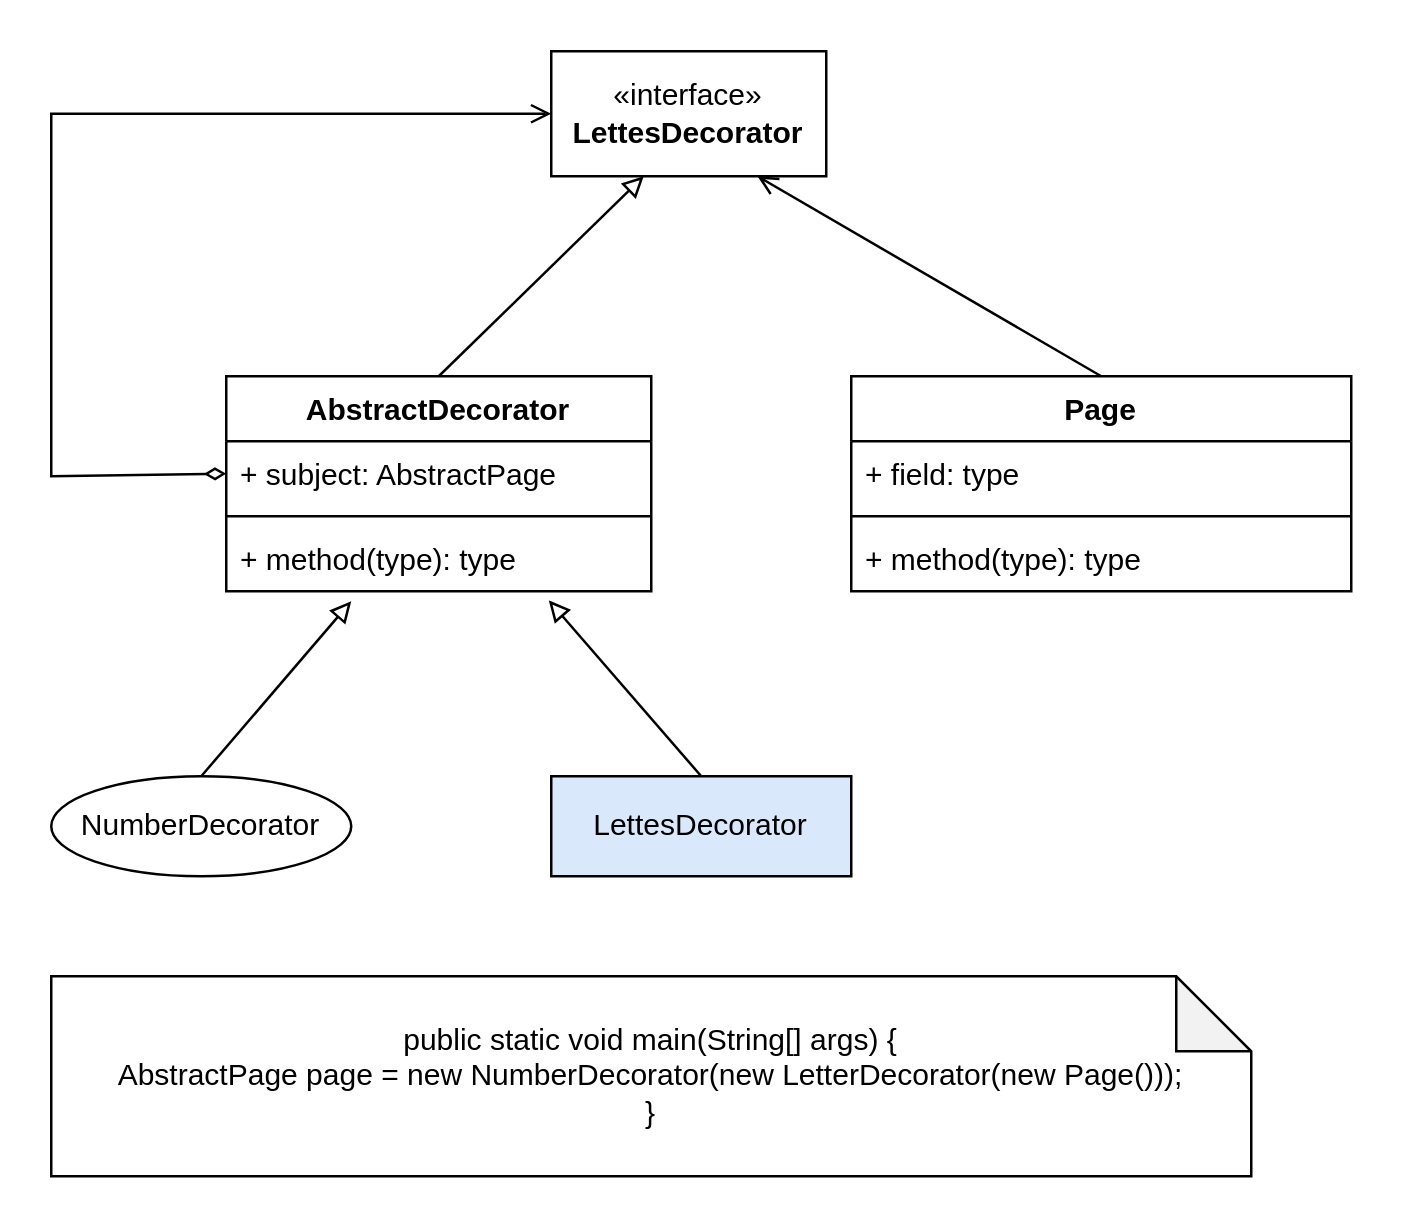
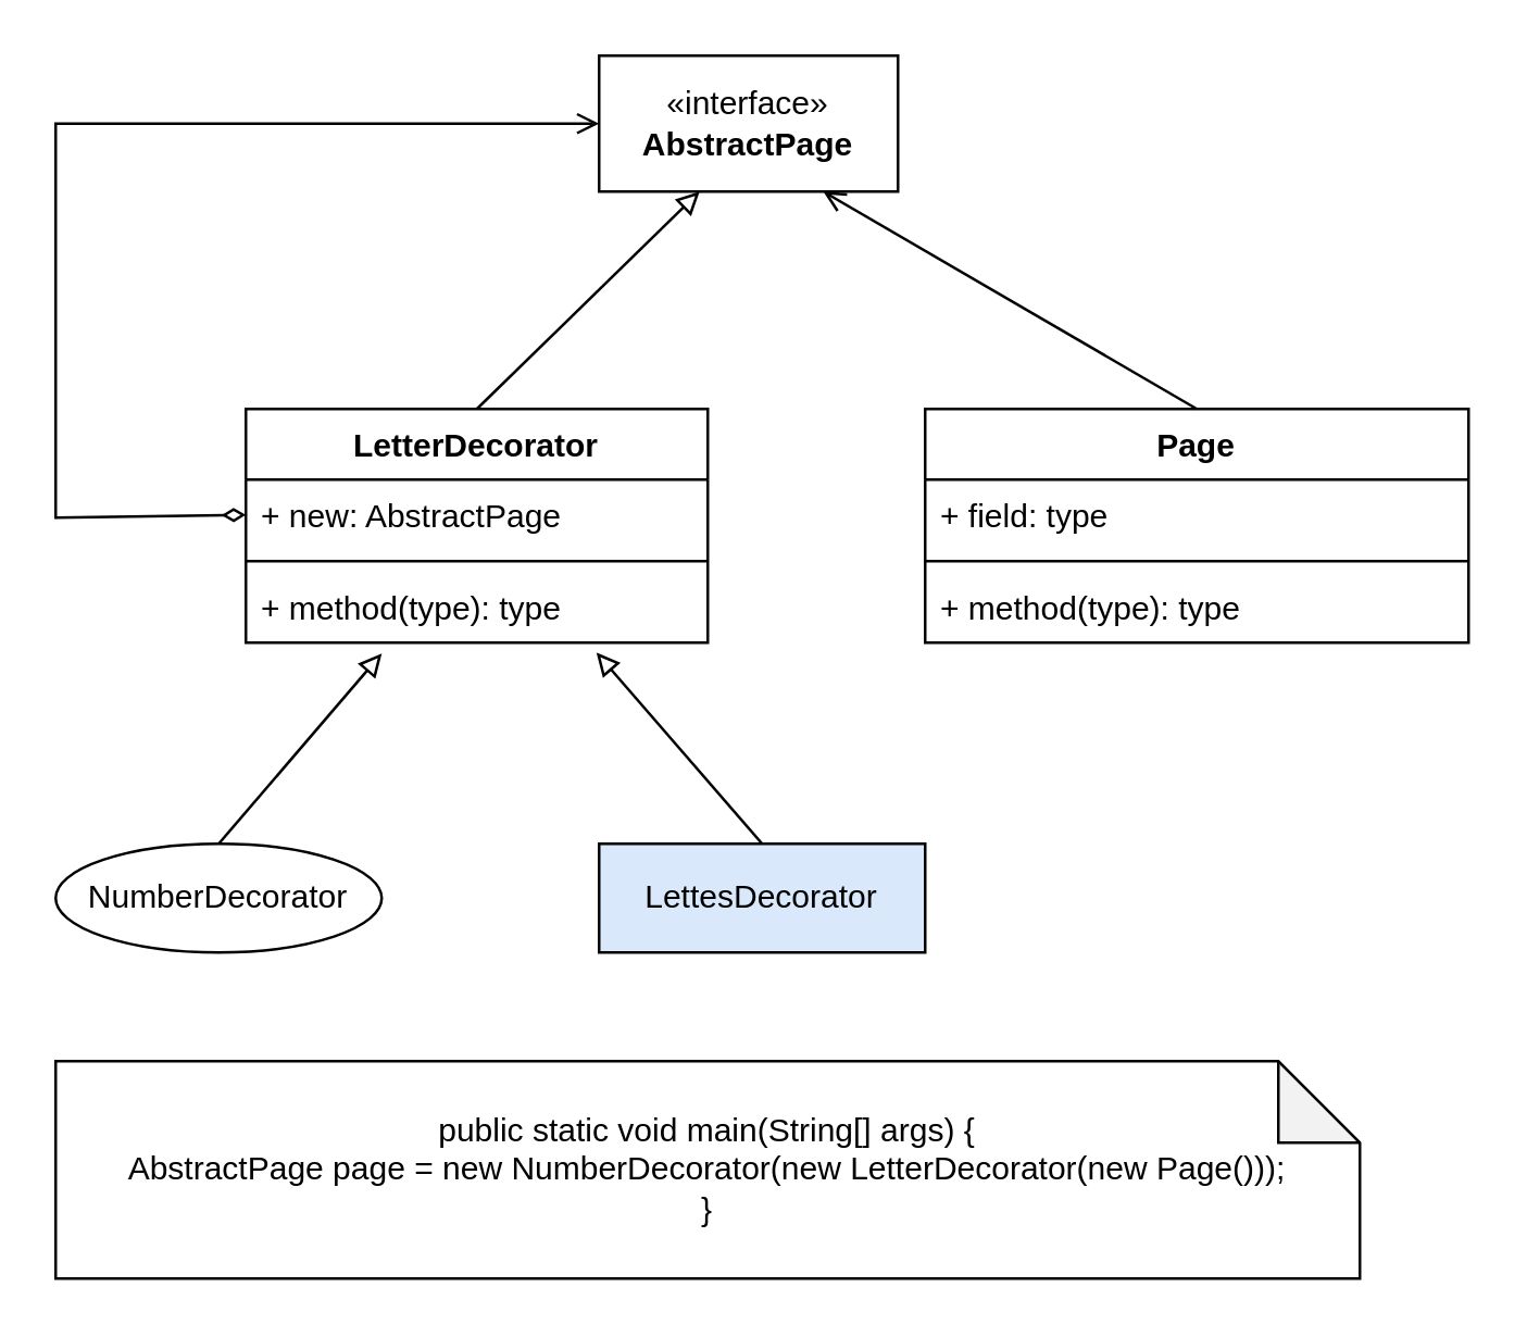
  <mxCell id="0" />
  <mxCell id="1" parent="0" />
  <mxCell id="2" value="Page" style="swimlane;fontStyle=1;align=center;verticalAlign=top;childLayout=stackLayout;horizontal=1;startSize=26;horizontalStack=0;resizeParent=1;resizeParentMax=0;resizeLast=0;collapsible=1;marginBottom=0;whiteSpace=wrap;html=1;" vertex="1" parent="1"><mxGeometry x="340" y="150" width="200" height="86" as="geometry" /></mxCell>
  <mxCell id="3" value="+ field: type" style="text;strokeColor=none;fillColor=none;align=left;verticalAlign=top;spacingLeft=4;spacingRight=4;overflow=hidden;rotatable=0;points=[[0,0.5],[1,0.5]];portConstraint=eastwest;whiteSpace=wrap;html=1;" vertex="1" parent="2"><mxGeometry y="26" width="200" height="26" as="geometry" /></mxCell>
  <mxCell id="4" value="" style="line;strokeWidth=1;fillColor=none;align=left;verticalAlign=middle;spacingTop=-1;spacingLeft=3;spacingRight=3;rotatable=0;labelPosition=right;points=[];portConstraint=eastwest;strokeColor=inherit;" vertex="1" parent="2"><mxGeometry y="52" width="200" height="8" as="geometry" /></mxCell>
  <mxCell id="5" value="+ method(type): type" style="text;strokeColor=none;fillColor=none;align=left;verticalAlign=top;spacingLeft=4;spacingRight=4;overflow=hidden;rotatable=0;points=[[0,0.5],[1,0.5]];portConstraint=eastwest;whiteSpace=wrap;html=1;" vertex="1" parent="2"><mxGeometry y="60" width="200" height="26" as="geometry" /></mxCell>
- <mxCell id="6" value="«interface»&lt;br&gt;&lt;b&gt;LettesDecorator&lt;/b&gt;" style="html=1;whiteSpace=wrap;" vertex="1" parent="1"><mxGeometry x="220" y="20" width="110" height="50" as="geometry" /></mxCell>
+ <mxCell id="6" value="«interface»&lt;br&gt;&lt;b&gt;AbstractPage&lt;/b&gt;" style="html=1;whiteSpace=wrap;" vertex="1" parent="1"><mxGeometry x="220" y="20" width="110" height="50" as="geometry" /></mxCell>
  <mxCell id="7" value="" style="endArrow=block;html=1;rounded=0;exitX=0.5;exitY=0;exitDx=0;exitDy=0;endFill=0;" edge="1" parent="1" source="9"><mxGeometry width="50" height="50" relative="1" as="geometry"><mxPoint x="165" y="146" as="sourcePoint" /><mxPoint x="257" y="70" as="targetPoint" /></mxGeometry></mxCell>
  <mxCell id="8" value="NumberDecorator" style="ellipse;html=1;whiteSpace=wrap;" vertex="1" parent="1"><mxGeometry x="20" y="310" width="120" height="40" as="geometry" /></mxCell>
- <mxCell id="9" value="AbstractDecorator" style="swimlane;fontStyle=1;align=center;verticalAlign=top;childLayout=stackLayout;horizontal=1;startSize=26;horizontalStack=0;resizeParent=1;resizeParentMax=0;resizeLast=0;collapsible=1;marginBottom=0;whiteSpace=wrap;html=1;" vertex="1" parent="1"><mxGeometry x="90" y="150" width="170" height="86" as="geometry" /></mxCell>
- <mxCell id="10" value="+ subject: AbstractPage" style="text;strokeColor=none;fillColor=none;align=left;verticalAlign=top;spacingLeft=4;spacingRight=4;overflow=hidden;rotatable=0;points=[[0,0.5],[1,0.5]];portConstraint=eastwest;whiteSpace=wrap;html=1;" vertex="1" parent="9"><mxGeometry y="26" width="170" height="26" as="geometry" /></mxCell>
+ <mxCell id="9" value="LetterDecorator" style="swimlane;fontStyle=1;align=center;verticalAlign=top;childLayout=stackLayout;horizontal=1;startSize=26;horizontalStack=0;resizeParent=1;resizeParentMax=0;resizeLast=0;collapsible=1;marginBottom=0;whiteSpace=wrap;html=1;" vertex="1" parent="1"><mxGeometry x="90" y="150" width="170" height="86" as="geometry" /></mxCell>
+ <mxCell id="10" value="+ new: AbstractPage" style="text;strokeColor=none;fillColor=none;align=left;verticalAlign=top;spacingLeft=4;spacingRight=4;overflow=hidden;rotatable=0;points=[[0,0.5],[1,0.5]];portConstraint=eastwest;whiteSpace=wrap;html=1;" vertex="1" parent="9"><mxGeometry y="26" width="170" height="26" as="geometry" /></mxCell>
  <mxCell id="11" value="" style="line;strokeWidth=1;fillColor=none;align=left;verticalAlign=middle;spacingTop=-1;spacingLeft=3;spacingRight=3;rotatable=0;labelPosition=right;points=[];portConstraint=eastwest;strokeColor=inherit;" vertex="1" parent="9"><mxGeometry y="52" width="170" height="8" as="geometry" /></mxCell>
  <mxCell id="12" value="+ method(type): type" style="text;strokeColor=none;fillColor=none;align=left;verticalAlign=top;spacingLeft=4;spacingRight=4;overflow=hidden;rotatable=0;points=[[0,0.5],[1,0.5]];portConstraint=eastwest;whiteSpace=wrap;html=1;" vertex="1" parent="9"><mxGeometry y="60" width="170" height="26" as="geometry" /></mxCell>
  <mxCell id="13" value="LettesDecorator" style="html=1;whiteSpace=wrap;fillColor=#dae8fc;" vertex="1" parent="1"><mxGeometry x="220" y="310" width="120" height="40" as="geometry" /></mxCell>
  <mxCell id="14" value="" style="endArrow=block;html=1;rounded=0;exitX=0.5;exitY=0;exitDx=0;exitDy=0;endFill=0;" edge="1" parent="1" source="8"><mxGeometry width="50" height="50" relative="1" as="geometry"><mxPoint x="-100" y="470" as="sourcePoint" /><mxPoint x="140" y="240" as="targetPoint" /></mxGeometry></mxCell>
  <mxCell id="15" value="" style="endArrow=block;html=1;rounded=0;entryX=0.759;entryY=1.141;entryDx=0;entryDy=0;entryPerimeter=0;exitX=0.5;exitY=0;exitDx=0;exitDy=0;endFill=0;" edge="1" parent="1" source="13" target="12"><mxGeometry width="50" height="50" relative="1" as="geometry"><mxPoint x="280" y="480" as="sourcePoint" /><mxPoint x="190" y="270" as="targetPoint" /></mxGeometry></mxCell>
  <mxCell id="16" value="" style="endArrow=open;html=1;rounded=0;entryX=0;entryY=0.5;entryDx=0;entryDy=0;exitX=0;exitY=0.5;exitDx=0;exitDy=0;startArrow=diamondThin;startFill=0;endFill=0;" edge="1" parent="1" source="10" target="6"><mxGeometry width="50" height="50" relative="1" as="geometry"><mxPoint x="-10" y="180" as="sourcePoint" /><mxPoint x="40" y="130" as="targetPoint" /><Array as="points"><mxPoint x="20" y="190" /><mxPoint x="20" y="45" /></Array></mxGeometry></mxCell>
  <mxCell id="17" value="" style="endArrow=open;html=1;rounded=0;entryX=0.75;entryY=1;entryDx=0;entryDy=0;exitX=0.5;exitY=0;exitDx=0;exitDy=0;endFill=0;" edge="1" parent="1" source="2" target="6"><mxGeometry width="50" height="50" relative="1" as="geometry"><mxPoint x="490" y="400" as="sourcePoint" /><mxPoint x="540" y="350" as="targetPoint" /></mxGeometry></mxCell>
  <mxCell id="18" value="public static void main(String[] args) {&lt;div&gt;AbstractPage page = new NumberDecorator(new LetterDecorator(new Page()));&lt;/div&gt;&lt;div&gt;}&lt;/div&gt;" style="shape=note;whiteSpace=wrap;html=1;backgroundOutline=1;darkOpacity=0.05;" vertex="1" parent="1"><mxGeometry x="20" y="390" width="480" height="80" as="geometry" /></mxCell>
